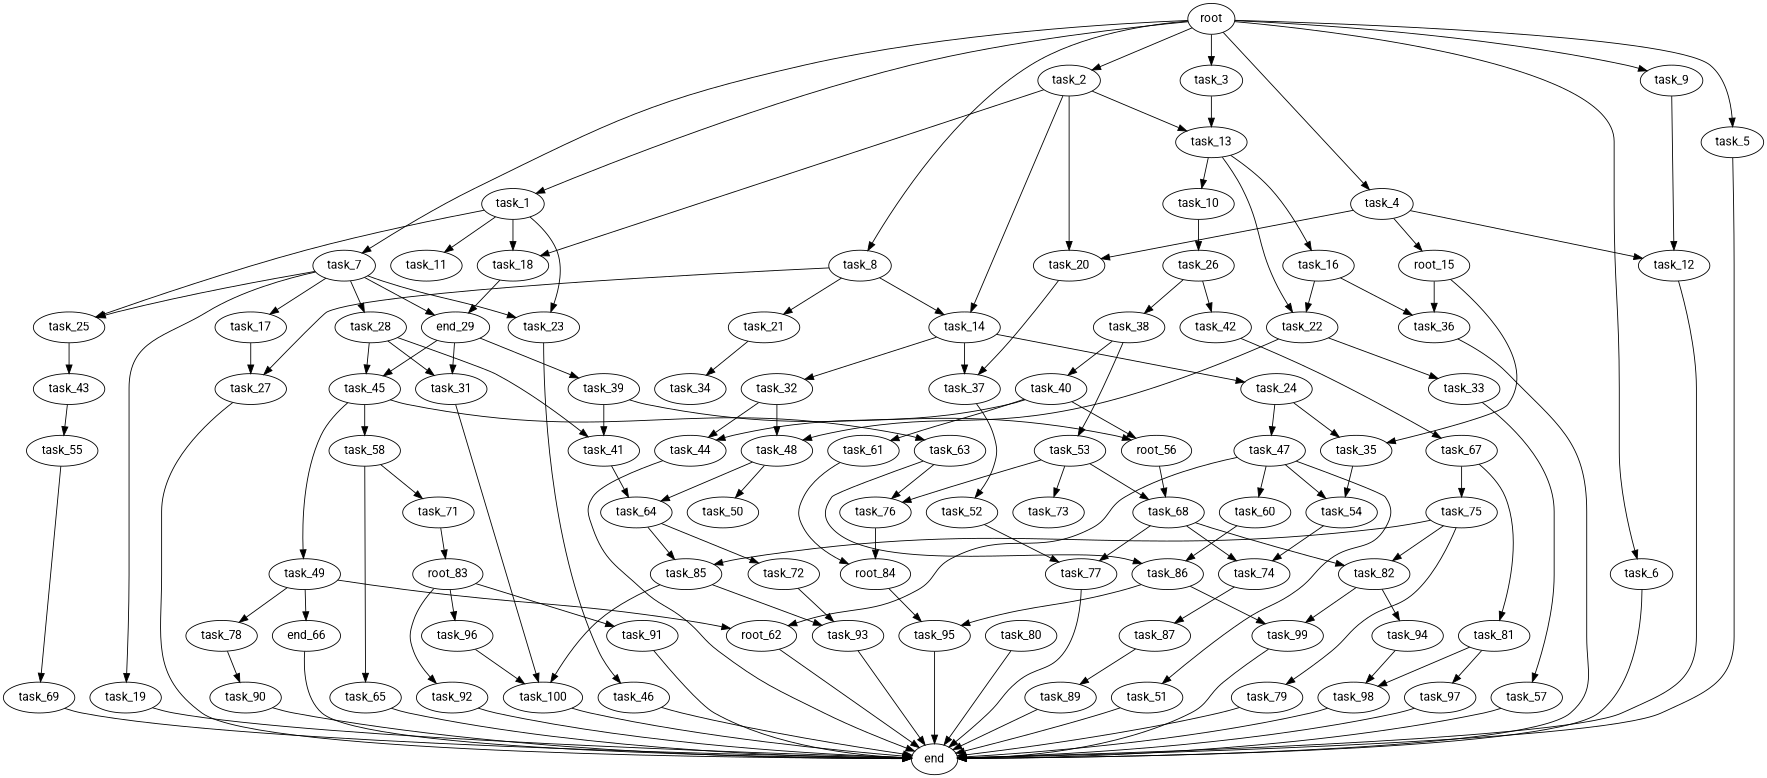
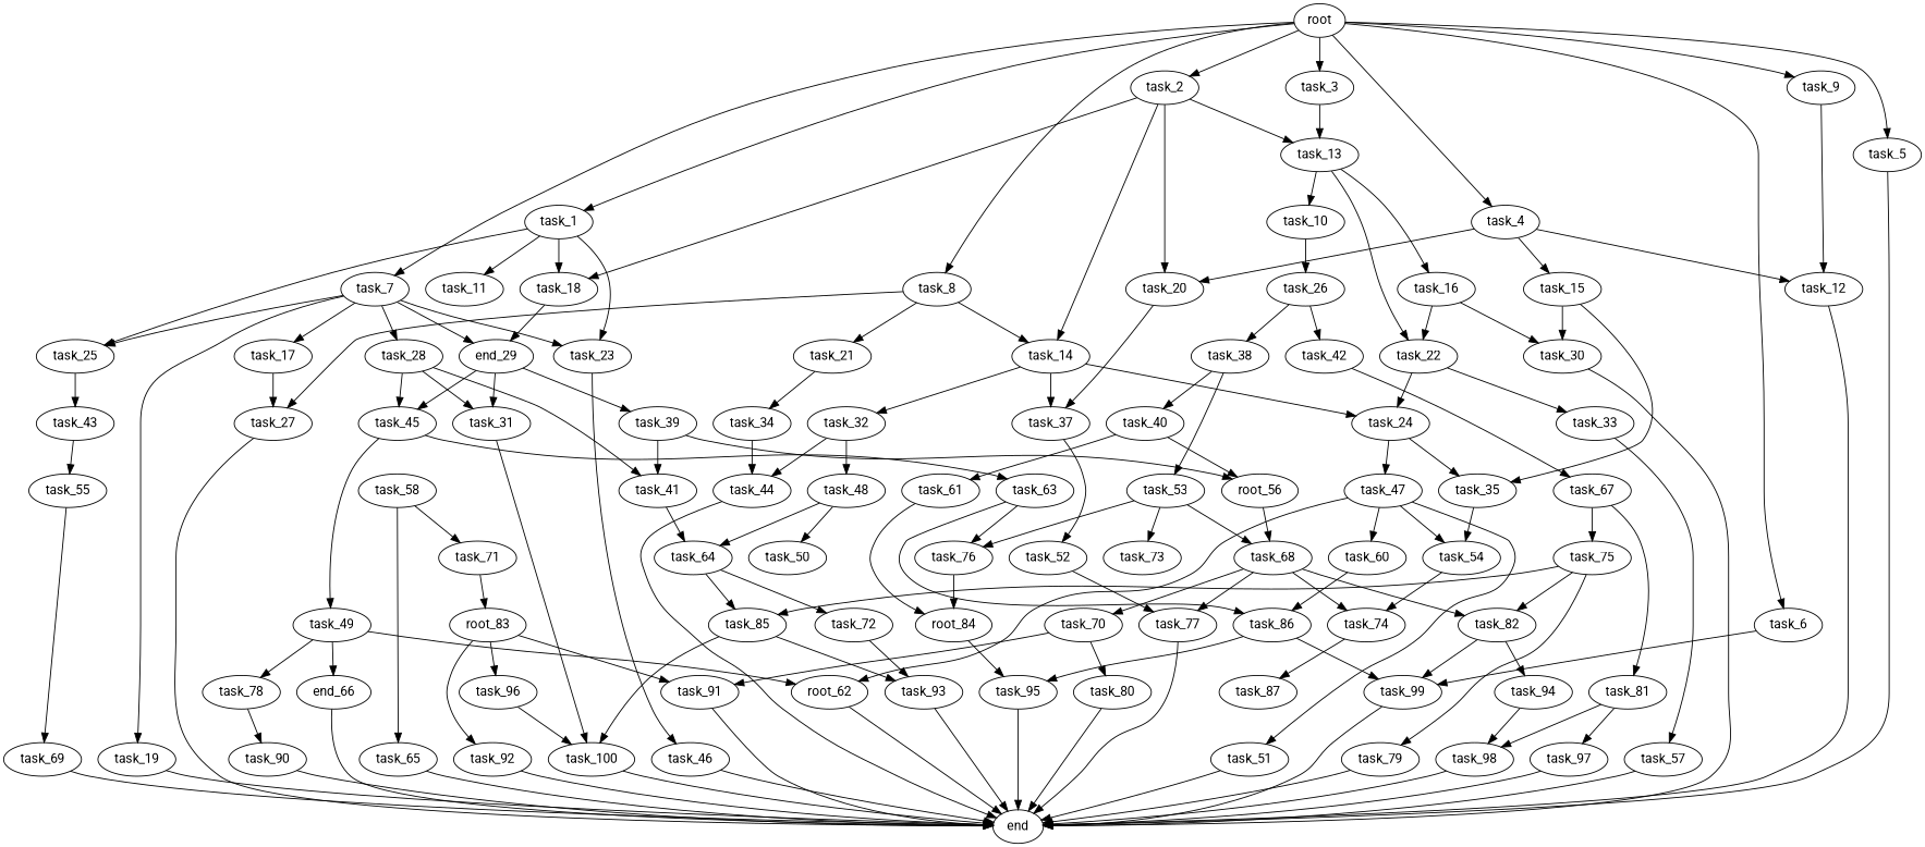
  digraph {
    fontname=Roboto
    node [fontname=Roboto]
    edge [fontname=Roboto]
    n1 [label=end_29]
    task_7
    task_23
    task_25
    task_17
    task_28
    task_19
    task_39
    task_45
    task_31
    task_46
    task_43
    task_27
    task_41
    end
    n16 [label=root_56]
    task_49
    task_58
    task_63
    task_100
    task_65
-   task_15 [label=root_15]
+   task_15
    task_35
-   task_30 [label=task_36]
+   task_30
    task_54
    task_48
    task_64
    task_50
    task_85
    task_72
    task_91
    task_44
    task_55
    task_69
    task_9
    task_12
    n37 [label=root_84]
    task_95
    task_81
    task_97
    task_98
+   task_70
    task_80
    task_93
    task_14
    task_37
    task_24
    task_32
    task_52
    task_47
    task_34
    task_77
    task_16
    task_22
    task_33
    task_79
    task_42
    task_67
    task_75
    task_68
    task_21
    task_92
    task_60
    task_86
    task_99
    n66 [label=root_62]
    task_78
    n68 [label=end_66]
    task_90
    task_82
    task_96
    task_74
    task_76
    task_53
    task_73
    task_20
    task_51
    task_71
-   task_89
    root
    task_5
    task_6
    task_8
    task_2
    task_3
    task_1
    task_4
    task_10
    task_26
    task_18
    task_13
    task_11
    task_38
    task_94
    task_40
    task_87
    task_61
    task_57
    n99 [label=root_83]
    n1 -> task_39
    n1 -> task_45
    n1 -> task_31
    task_7 -> n1
    task_7 -> task_23
    task_7 -> task_25
    task_7 -> task_17
    task_7 -> task_28
    task_7 -> task_19
    task_23 -> task_46
    task_25 -> task_43
    task_17 -> task_27
    task_28 -> task_45
    task_28 -> task_31
    task_28 -> task_41
    task_19 -> end
    task_39 -> task_41
    task_39 -> n16
    task_45 -> task_49
-   task_45 -> task_58
    task_45 -> task_63
    task_31 -> task_100
    task_46 -> end
    task_43 -> task_55
    task_27 -> end
    task_41 -> task_64
    n16 -> task_68
    task_49 -> n66
    task_49 -> task_78
    task_49 -> n68
    task_58 -> task_65
    task_58 -> task_71
    task_63 -> task_86
    task_63 -> task_76
    task_100 -> end
    task_65 -> end
    task_15 -> task_35
    task_15 -> task_30
    task_35 -> task_54
    task_30 -> end
    task_54 -> task_74
    task_48 -> task_64
    task_48 -> task_50
    task_64 -> task_85
    task_64 -> task_72
    task_85 -> task_100
    task_85 -> task_93
    task_72 -> task_93
    task_91 -> end
    task_44 -> end
    task_55 -> task_69
    task_69 -> end
    task_9 -> task_12
    task_12 -> end
    n37 -> task_95
    task_95 -> end
    task_81 -> task_97
    task_81 -> task_98
    task_97 -> end
    task_98 -> end
+   task_70 -> task_91
+   task_70 -> task_80
    task_80 -> end
    task_93 -> end
    task_14 -> task_37
    task_14 -> task_24
    task_14 -> task_32
    task_37 -> task_52
    task_24 -> task_35
    task_24 -> task_47
    task_32 -> task_48
    task_32 -> task_44
    task_52 -> task_77
    task_47 -> task_54
    task_47 -> task_60
    task_47 -> n66
    task_47 -> task_51
-   task_40 -> task_44
+   task_34 -> task_44
    task_77 -> end
    task_16 -> task_30
    task_16 -> task_22
-   task_22 -> task_48
+   task_22 -> task_24
    task_22 -> task_33
    task_33 -> task_57
    task_79 -> end
    task_42 -> task_67
    task_67 -> task_81
    task_67 -> task_75
    task_75 -> task_85
    task_75 -> task_79
    task_75 -> task_82
+   task_68 -> task_70
    task_68 -> task_77
    task_68 -> task_82
    task_68 -> task_74
    task_21 -> task_34
    task_92 -> end
    task_60 -> task_86
    task_86 -> task_95
    task_86 -> task_99
    task_99 -> end
    n66 -> end
    task_78 -> task_90
    n68 -> end
    task_90 -> end
    task_82 -> task_99
    task_82 -> task_94
    task_96 -> task_100
    task_74 -> task_87
    task_76 -> n37
    task_53 -> task_68
    task_53 -> task_76
    task_53 -> task_73
    task_20 -> task_37
    task_51 -> end
    task_71 -> n99
-   task_89 -> end
    root -> task_7
    root -> task_9
    root -> task_5
    root -> task_6
    root -> task_8
    root -> task_2
    root -> task_3
    root -> task_1
    root -> task_4
    task_5 -> end
-   task_6 -> end
+   task_6 -> task_99
    task_8 -> task_27
    task_8 -> task_14
    task_8 -> task_21
    task_2 -> task_14
    task_2 -> task_20
    task_2 -> task_18
    task_2 -> task_13
    task_3 -> task_13
    task_1 -> task_23
    task_1 -> task_25
    task_1 -> task_18
    task_1 -> task_11
    task_4 -> task_15
    task_4 -> task_12
    task_4 -> task_20
    task_10 -> task_26
    task_26 -> task_42
    task_26 -> task_38
    task_18 -> n1
    task_13 -> task_16
    task_13 -> task_22
    task_13 -> task_10
    task_38 -> task_53
    task_38 -> task_40
    task_94 -> task_98
    task_40 -> n16
    task_40 -> task_61
-   task_87 -> task_89
    task_61 -> n37
    task_57 -> end
    n99 -> task_91
    n99 -> task_92
    n99 -> task_96
  }
